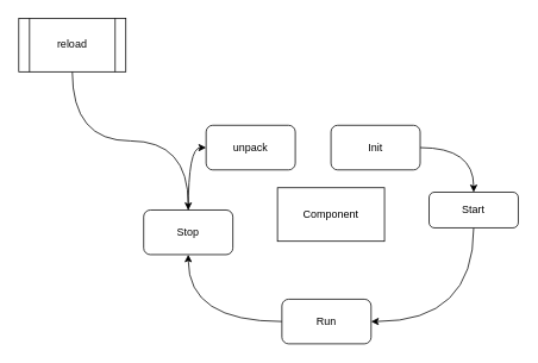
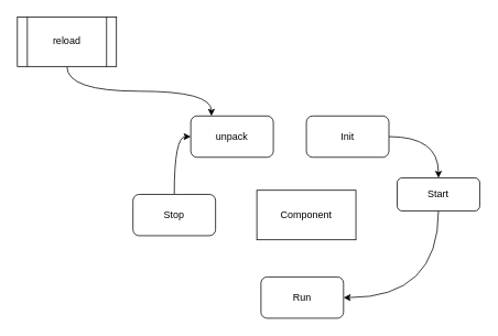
  <mxCell id="0" />
  <mxCell id="1" parent="0" />
  <mxCell id="2" style="edgeStyle=orthogonalEdgeStyle;rounded=0;orthogonalLoop=1;jettySize=auto;html=1;exitX=1;exitY=0.5;exitDx=0;exitDy=0;curved=1;" edge="1" parent="1" source="3" target="6"><mxGeometry relative="1" as="geometry" /></mxCell>
  <mxCell id="3" value="Init" style="rounded=1;whiteSpace=wrap;html=1;" vertex="1" parent="1"><mxGeometry x="370" y="140" width="100" height="50" as="geometry" /></mxCell>
- <mxCell id="4" value="Component" style="rounded=0;whiteSpace=wrap;html=1;" vertex="1" parent="1"><mxGeometry x="310" y="210" width="120" height="60" as="geometry" /></mxCell>
+ <mxCell id="4" value="Component" style="rounded=0;whiteSpace=wrap;html=1;" vertex="1" parent="1"><mxGeometry x="310" y="230" width="120" height="60" as="geometry" /></mxCell>
  <mxCell id="5" style="edgeStyle=orthogonalEdgeStyle;curved=1;rounded=0;orthogonalLoop=1;jettySize=auto;html=1;entryX=1;entryY=0.5;entryDx=0;entryDy=0;" edge="1" parent="1" source="6" target="8"><mxGeometry relative="1" as="geometry"><Array as="points"><mxPoint x="530" y="360" /></Array></mxGeometry></mxCell>
  <mxCell id="6" value="Start" style="rounded=1;whiteSpace=wrap;html=1;" vertex="1" parent="1"><mxGeometry x="480" y="215" width="100" height="40" as="geometry" /></mxCell>
- <mxCell id="7" style="edgeStyle=orthogonalEdgeStyle;curved=1;rounded=0;orthogonalLoop=1;jettySize=auto;html=1;exitX=0;exitY=0.5;exitDx=0;exitDy=0;" edge="1" parent="1" source="8" target="10"><mxGeometry relative="1" as="geometry" /></mxCell>
  <mxCell id="8" value="Run" style="rounded=1;whiteSpace=wrap;html=1;" vertex="1" parent="1"><mxGeometry x="315" y="335" width="100" height="50" as="geometry" /></mxCell>
  <mxCell id="9" style="edgeStyle=orthogonalEdgeStyle;curved=1;rounded=0;orthogonalLoop=1;jettySize=auto;html=1;exitX=0.5;exitY=0;exitDx=0;exitDy=0;strokeWidth=1;" edge="1" parent="1" source="10" target="13"><mxGeometry relative="1" as="geometry"><Array as="points"><mxPoint x="210" y="165" /></Array></mxGeometry></mxCell>
  <mxCell id="10" value="Stop" style="rounded=1;whiteSpace=wrap;html=1;" vertex="1" parent="1"><mxGeometry x="160" y="235" width="100" height="50" as="geometry" /></mxCell>
- <mxCell id="11" style="edgeStyle=orthogonalEdgeStyle;curved=1;rounded=0;orthogonalLoop=1;jettySize=auto;html=1;exitX=0.5;exitY=1;exitDx=0;exitDy=0;strokeWidth=1;" edge="1" parent="1" source="12" target="10"><mxGeometry relative="1" as="geometry" /></mxCell>
+ <mxCell id="11" style="edgeStyle=orthogonalEdgeStyle;curved=1;rounded=0;orthogonalLoop=1;jettySize=auto;html=1;exitX=0.5;exitY=1;exitDx=0;exitDy=0;entryX=0.25;entryY=0;entryDx=0;entryDy=0;strokeWidth=1;" edge="1" parent="1" source="12" target="13"><mxGeometry relative="1" as="geometry" /></mxCell>
  <mxCell id="12" value="reload" style="shape=process;whiteSpace=wrap;html=1;backgroundOutline=1;" vertex="1" parent="1"><mxGeometry x="20" y="20" width="120" height="60" as="geometry" /></mxCell>
  <mxCell id="13" value="unpack" style="rounded=1;whiteSpace=wrap;html=1;" vertex="1" parent="1"><mxGeometry x="230" y="140" width="100" height="50" as="geometry" /></mxCell>
